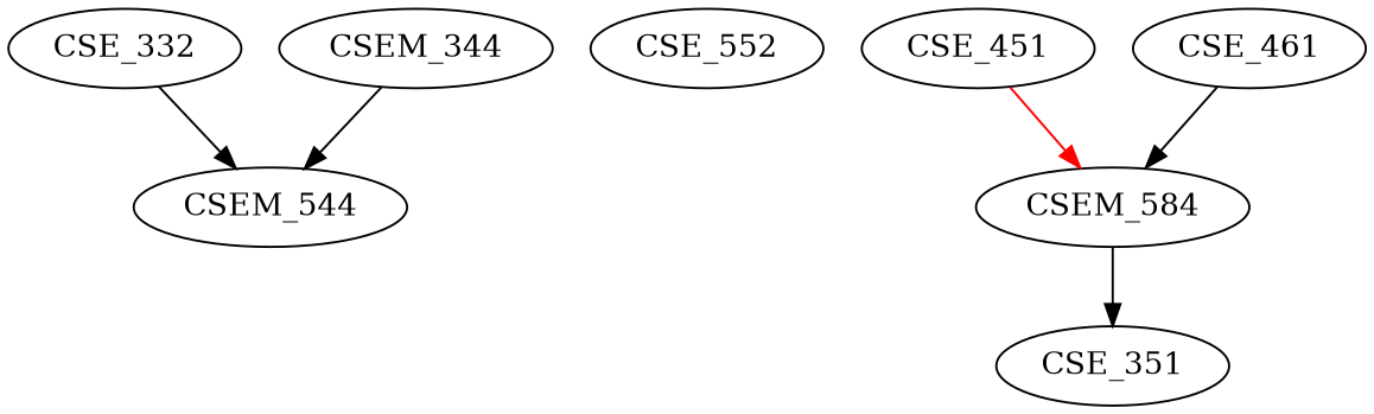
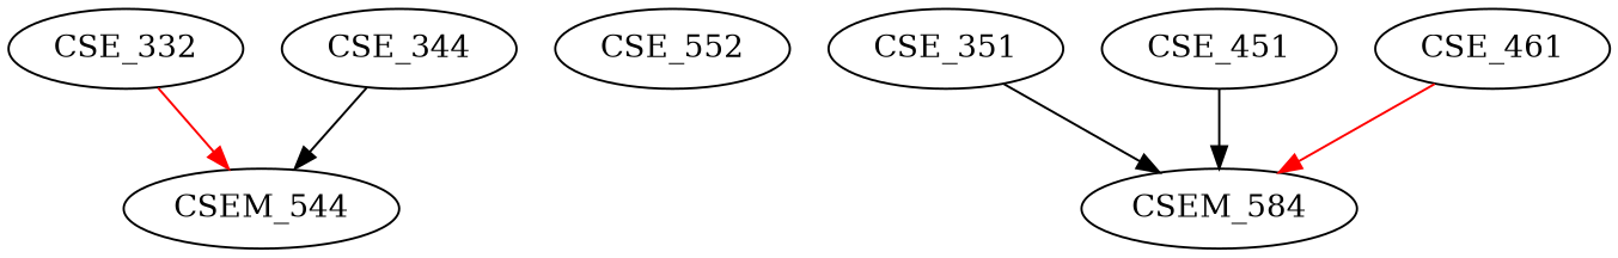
  digraph {
    edge [color=black]
    CSE_332
    CSEM_544
-   CSE_344 [label=CSEM_344]
+   CSE_344
    n4 [label=CSE_552]
    CSE_351
    CSEM_584
    CSE_451
    CSE_461
-   CSE_332 -> CSEM_544
+   CSE_332 -> CSEM_544 [color=red]
    CSE_344 -> CSEM_544
-   CSEM_584 -> CSE_351
-   CSE_451 -> CSEM_584 [color=red]
-   CSE_461 -> CSEM_584
+   CSE_351 -> CSEM_584
+   CSE_451 -> CSEM_584
+   CSE_461 -> CSEM_584 [color=red]
  }
